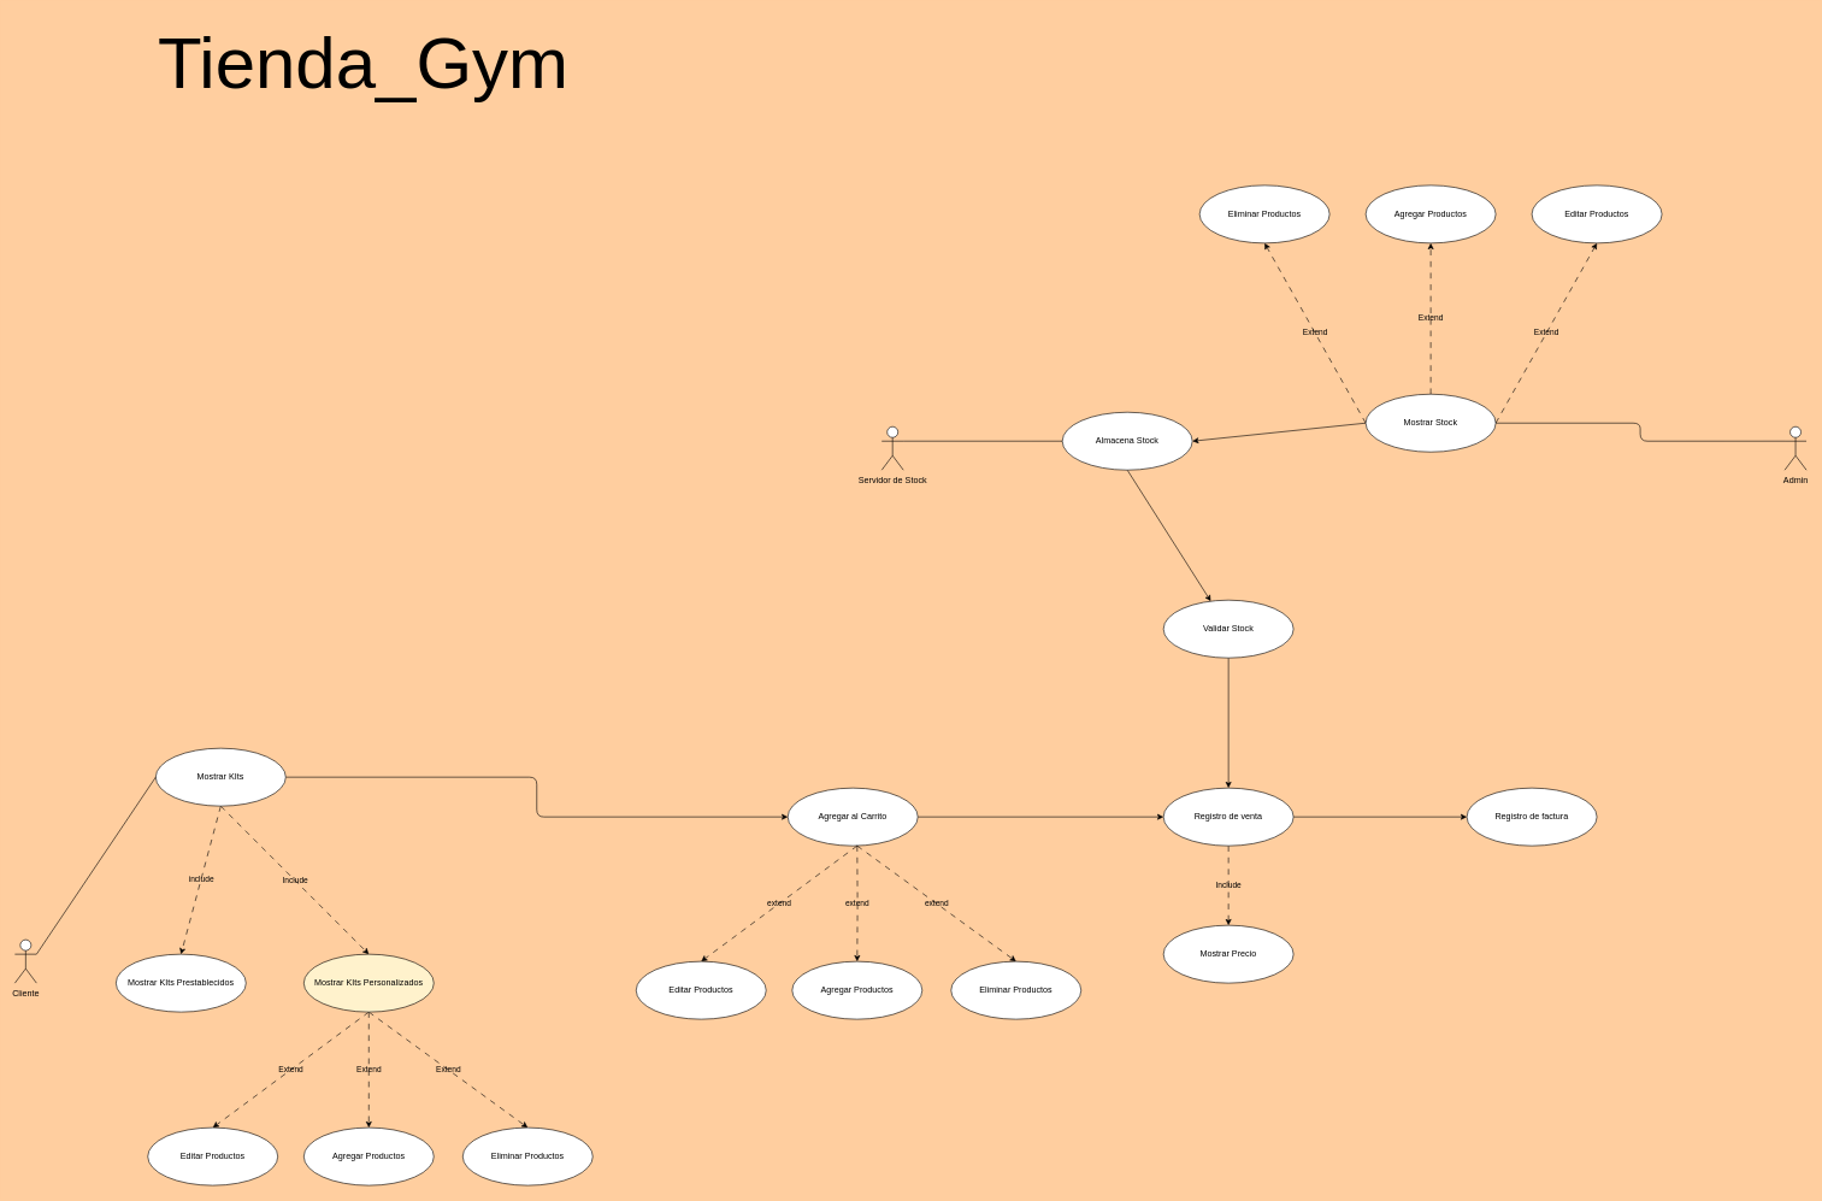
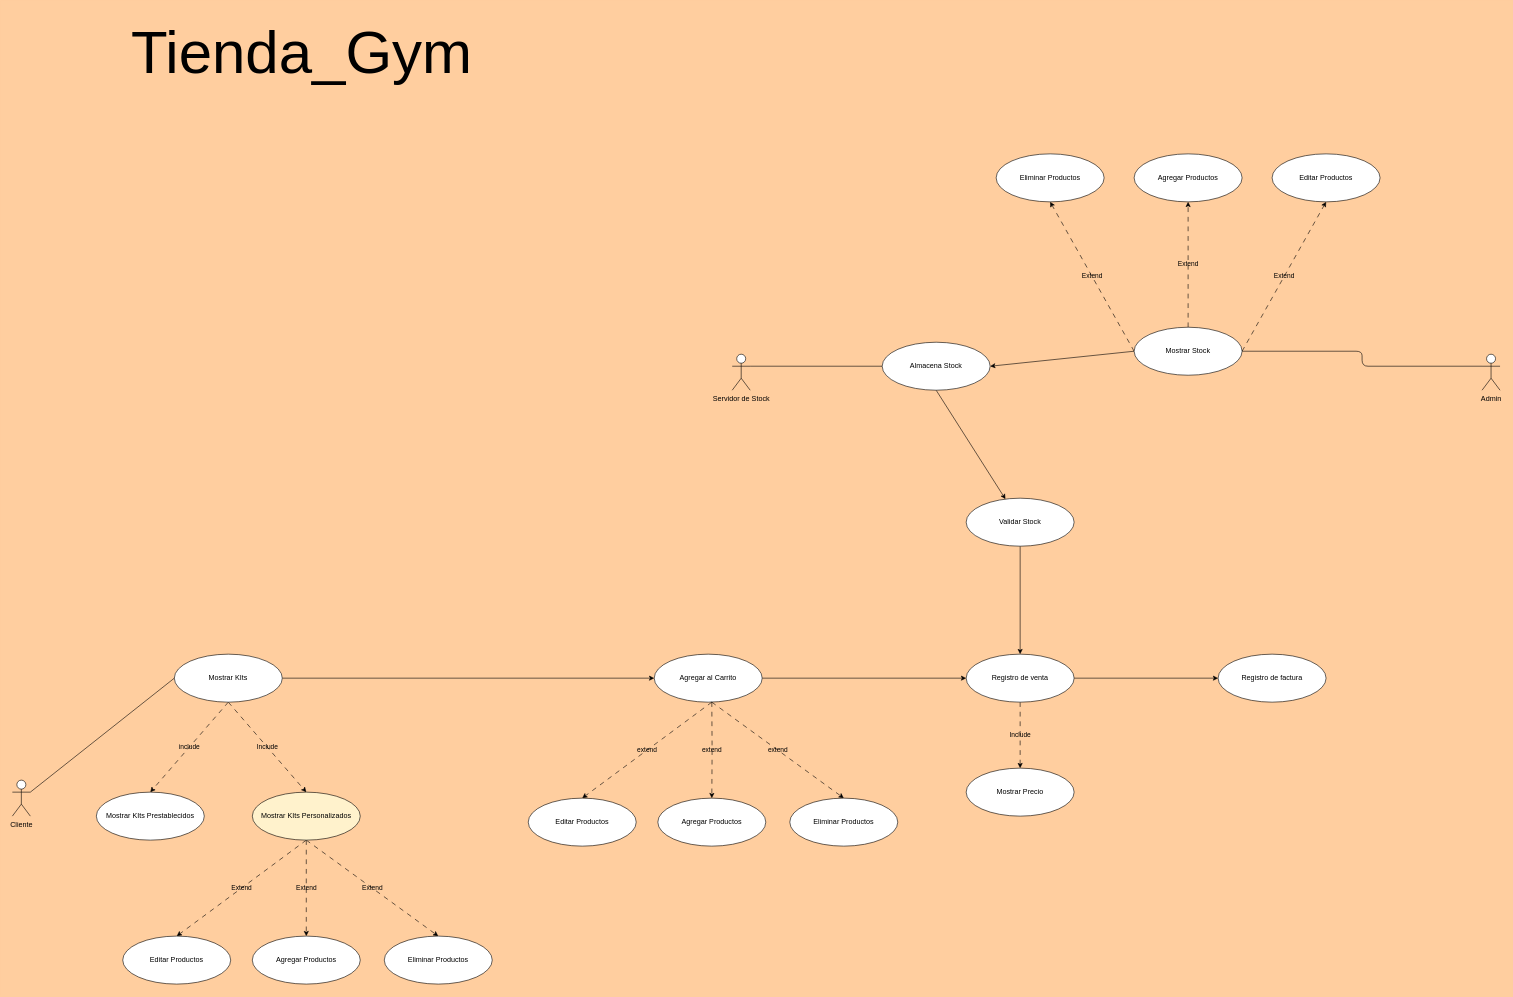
  <mxCell id="0" />
  <mxCell id="1" parent="0" />
  <mxCell id="2" value="Cliente" style="shape=umlActor;verticalLabelPosition=bottom;verticalAlign=top;html=1;labelBackgroundColor=none;rounded=1;" vertex="1" parent="1"><mxGeometry x="20" y="1300" width="30" height="60" as="geometry" /></mxCell>
  <mxCell id="3" value="&lt;font style=&quot;font-size: 100px;&quot;&gt;Tienda_Gym&lt;/font&gt;" style="text;html=1;align=center;verticalAlign=middle;resizable=0;points=[];autosize=1;strokeColor=none;fillColor=none;labelBackgroundColor=none;rounded=1;" vertex="1" parent="1"><mxGeometry x="207" y="20" width="590" height="130" as="geometry" /></mxCell>
  <mxCell id="4" value="include" style="rounded=1;orthogonalLoop=1;jettySize=auto;html=1;exitX=0.5;exitY=1;exitDx=0;exitDy=0;entryX=0.5;entryY=0;entryDx=0;entryDy=0;dashed=1;dashPattern=8 8;labelBackgroundColor=none;fontColor=default;" edge="1" parent="1" source="7" target="9"><mxGeometry relative="1" as="geometry" /></mxCell>
  <mxCell id="5" value="Include" style="rounded=1;orthogonalLoop=1;jettySize=auto;html=1;exitX=0.5;exitY=1;exitDx=0;exitDy=0;entryX=0.5;entryY=0;entryDx=0;entryDy=0;dashed=1;dashPattern=8 8;labelBackgroundColor=none;fontColor=default;" edge="1" parent="1" source="7" target="13"><mxGeometry relative="1" as="geometry" /></mxCell>
  <mxCell id="6" style="edgeStyle=orthogonalEdgeStyle;rounded=1;orthogonalLoop=1;jettySize=auto;html=1;exitX=1;exitY=0.5;exitDx=0;exitDy=0;entryX=0;entryY=0.5;entryDx=0;entryDy=0;labelBackgroundColor=none;fontColor=default;" edge="1" parent="1" source="7" target="30"><mxGeometry relative="1" as="geometry" /></mxCell>
- <mxCell id="7" value="Mostrar KIts" style="ellipse;whiteSpace=wrap;html=1;labelBackgroundColor=none;rounded=1;" vertex="1" parent="1"><mxGeometry x="215" y="1035" width="180" height="80" as="geometry" /></mxCell>
+ <mxCell id="7" value="Mostrar KIts" style="ellipse;whiteSpace=wrap;html=1;labelBackgroundColor=none;rounded=1;" vertex="1" parent="1"><mxGeometry x="290" y="1090" width="180" height="80" as="geometry" /></mxCell>
  <mxCell id="8" value="" style="endArrow=none;html=1;rounded=1;exitX=1;exitY=0.333;exitDx=0;exitDy=0;exitPerimeter=0;entryX=0;entryY=0.5;entryDx=0;entryDy=0;endFill=0;labelBackgroundColor=none;fontColor=default;" edge="1" parent="1" source="2" target="7"><mxGeometry width="50" height="50" relative="1" as="geometry"><mxPoint x="560" y="1250" as="sourcePoint" /><mxPoint x="610" y="1200" as="targetPoint" /></mxGeometry></mxCell>
  <mxCell id="9" value="Mostrar KIts Prestablecidos" style="ellipse;whiteSpace=wrap;html=1;labelBackgroundColor=none;rounded=1;" vertex="1" parent="1"><mxGeometry x="160" y="1320" width="180" height="80" as="geometry" /></mxCell>
  <mxCell id="10" value="Extend" style="rounded=1;orthogonalLoop=1;jettySize=auto;html=1;exitX=0.5;exitY=1;exitDx=0;exitDy=0;entryX=0.5;entryY=0;entryDx=0;entryDy=0;dashed=1;dashPattern=8 8;labelBackgroundColor=none;fontColor=default;" edge="1" parent="1" source="13" target="14"><mxGeometry relative="1" as="geometry" /></mxCell>
  <mxCell id="11" value="Extend" style="edgeStyle=orthogonalEdgeStyle;rounded=1;orthogonalLoop=1;jettySize=auto;html=1;exitX=0.5;exitY=1;exitDx=0;exitDy=0;entryX=0.5;entryY=0;entryDx=0;entryDy=0;dashed=1;dashPattern=8 8;labelBackgroundColor=none;fontColor=default;" edge="1" parent="1" source="13" target="15"><mxGeometry relative="1" as="geometry" /></mxCell>
  <mxCell id="12" value="Extend" style="rounded=1;orthogonalLoop=1;jettySize=auto;html=1;exitX=0.5;exitY=1;exitDx=0;exitDy=0;entryX=0.5;entryY=0;entryDx=0;entryDy=0;dashed=1;dashPattern=8 8;labelBackgroundColor=none;fontColor=default;" edge="1" parent="1" source="13" target="16"><mxGeometry relative="1" as="geometry" /></mxCell>
  <mxCell id="13" value="Mostrar KIts Personalizados" style="ellipse;whiteSpace=wrap;html=1;labelBackgroundColor=none;rounded=1;fillColor=#fff2cc;" vertex="1" parent="1"><mxGeometry x="420" y="1320" width="180" height="80" as="geometry" /></mxCell>
  <mxCell id="14" value="Editar Productos" style="ellipse;whiteSpace=wrap;html=1;labelBackgroundColor=none;rounded=1;" vertex="1" parent="1"><mxGeometry x="204" y="1560" width="180" height="80" as="geometry" /></mxCell>
  <mxCell id="15" value="Agregar Productos" style="ellipse;whiteSpace=wrap;html=1;labelBackgroundColor=none;rounded=1;" vertex="1" parent="1"><mxGeometry x="420" y="1560" width="180" height="80" as="geometry" /></mxCell>
  <mxCell id="16" value="Eliminar Productos" style="ellipse;whiteSpace=wrap;html=1;labelBackgroundColor=none;rounded=1;" vertex="1" parent="1"><mxGeometry x="640" y="1560" width="180" height="80" as="geometry" /></mxCell>
  <mxCell id="17" style="edgeStyle=orthogonalEdgeStyle;rounded=1;orthogonalLoop=1;jettySize=auto;html=1;exitX=0.5;exitY=1;exitDx=0;exitDy=0;entryX=0.5;entryY=0;entryDx=0;entryDy=0;labelBackgroundColor=none;fontColor=default;" edge="1" parent="1" source="18" target="39"><mxGeometry relative="1" as="geometry" /></mxCell>
  <mxCell id="18" value="Validar Stock" style="ellipse;whiteSpace=wrap;html=1;labelBackgroundColor=none;rounded=1;" vertex="1" parent="1"><mxGeometry x="1610" y="830" width="180" height="80" as="geometry" /></mxCell>
  <mxCell id="19" style="edgeStyle=orthogonalEdgeStyle;rounded=1;orthogonalLoop=1;jettySize=auto;html=1;exitX=0;exitY=0.333;exitDx=0;exitDy=0;exitPerimeter=0;entryX=1;entryY=0.5;entryDx=0;entryDy=0;endArrow=none;endFill=0;labelBackgroundColor=none;fontColor=default;" edge="1" parent="1" source="20" target="28"><mxGeometry relative="1" as="geometry" /></mxCell>
  <mxCell id="20" value="Admin" style="shape=umlActor;verticalLabelPosition=bottom;verticalAlign=top;html=1;labelBackgroundColor=none;rounded=1;" vertex="1" parent="1"><mxGeometry x="2470" y="590" width="30" height="60" as="geometry" /></mxCell>
  <mxCell id="21" value="Editar Productos" style="ellipse;whiteSpace=wrap;html=1;labelBackgroundColor=none;rounded=1;" vertex="1" parent="1"><mxGeometry x="2120" y="256" width="180" height="80" as="geometry" /></mxCell>
  <mxCell id="22" value="Agregar Productos" style="ellipse;whiteSpace=wrap;html=1;labelBackgroundColor=none;rounded=1;" vertex="1" parent="1"><mxGeometry x="1890" y="256" width="180" height="80" as="geometry" /></mxCell>
  <mxCell id="23" value="Eliminar Productos" style="ellipse;whiteSpace=wrap;html=1;labelBackgroundColor=none;rounded=1;" vertex="1" parent="1"><mxGeometry x="1660" y="256" width="180" height="80" as="geometry" /></mxCell>
  <mxCell id="24" value="Extend" style="rounded=1;orthogonalLoop=1;jettySize=auto;html=1;exitX=1;exitY=0.5;exitDx=0;exitDy=0;entryX=0.5;entryY=1;entryDx=0;entryDy=0;dashed=1;dashPattern=8 8;labelBackgroundColor=none;fontColor=default;" edge="1" parent="1" source="28" target="21"><mxGeometry relative="1" as="geometry" /></mxCell>
  <mxCell id="25" value="Extend" style="edgeStyle=orthogonalEdgeStyle;rounded=1;orthogonalLoop=1;jettySize=auto;html=1;exitX=0.5;exitY=0;exitDx=0;exitDy=0;entryX=0.5;entryY=1;entryDx=0;entryDy=0;dashed=1;dashPattern=8 8;labelBackgroundColor=none;fontColor=default;" edge="1" parent="1" source="28" target="22"><mxGeometry relative="1" as="geometry" /></mxCell>
  <mxCell id="26" value="Extend" style="rounded=1;orthogonalLoop=1;jettySize=auto;html=1;exitX=0;exitY=0.5;exitDx=0;exitDy=0;entryX=0.5;entryY=1;entryDx=0;entryDy=0;dashed=1;dashPattern=8 8;labelBackgroundColor=none;fontColor=default;" edge="1" parent="1" source="28" target="23"><mxGeometry relative="1" as="geometry" /></mxCell>
  <mxCell id="27" value="" style="rounded=1;orthogonalLoop=1;jettySize=auto;html=1;exitX=0;exitY=0.5;exitDx=0;exitDy=0;entryX=1;entryY=0.5;entryDx=0;entryDy=0;labelBackgroundColor=none;fontColor=default;" edge="1" parent="1" source="28" target="45"><mxGeometry relative="1" as="geometry" /></mxCell>
  <mxCell id="28" value="Mostrar Stock" style="ellipse;whiteSpace=wrap;html=1;labelBackgroundColor=none;rounded=1;" vertex="1" parent="1"><mxGeometry x="1890" y="545" width="180" height="80" as="geometry" /></mxCell>
  <mxCell id="29" style="edgeStyle=orthogonalEdgeStyle;rounded=1;orthogonalLoop=1;jettySize=auto;html=1;exitX=1;exitY=0.5;exitDx=0;exitDy=0;entryX=0;entryY=0.5;entryDx=0;entryDy=0;labelBackgroundColor=none;fontColor=default;" edge="1" parent="1" source="30" target="39"><mxGeometry relative="1" as="geometry" /></mxCell>
  <mxCell id="30" value="Agregar al Carrito" style="ellipse;whiteSpace=wrap;html=1;labelBackgroundColor=none;rounded=1;" vertex="1" parent="1"><mxGeometry x="1090" y="1090" width="180" height="80" as="geometry" /></mxCell>
  <mxCell id="31" value="extend" style="rounded=1;orthogonalLoop=1;jettySize=auto;html=1;exitX=0.5;exitY=1;exitDx=0;exitDy=0;entryX=0.5;entryY=0;entryDx=0;entryDy=0;dashed=1;dashPattern=8 8;labelBackgroundColor=none;fontColor=default;" edge="1" target="34" parent="1"><mxGeometry relative="1" as="geometry"><mxPoint x="1186" y="1170" as="sourcePoint" /></mxGeometry></mxCell>
  <mxCell id="32" value="extend" style="edgeStyle=orthogonalEdgeStyle;rounded=1;orthogonalLoop=1;jettySize=auto;html=1;exitX=0.5;exitY=1;exitDx=0;exitDy=0;entryX=0.5;entryY=0;entryDx=0;entryDy=0;dashed=1;dashPattern=8 8;labelBackgroundColor=none;fontColor=default;" edge="1" target="35" parent="1"><mxGeometry relative="1" as="geometry"><mxPoint x="1186" y="1170" as="sourcePoint" /></mxGeometry></mxCell>
  <mxCell id="33" value="extend" style="rounded=1;orthogonalLoop=1;jettySize=auto;html=1;exitX=0.5;exitY=1;exitDx=0;exitDy=0;entryX=0.5;entryY=0;entryDx=0;entryDy=0;dashed=1;dashPattern=8 8;labelBackgroundColor=none;fontColor=default;" edge="1" target="36" parent="1"><mxGeometry relative="1" as="geometry"><mxPoint x="1186" y="1170" as="sourcePoint" /></mxGeometry></mxCell>
  <mxCell id="34" value="Editar Productos" style="ellipse;whiteSpace=wrap;html=1;labelBackgroundColor=none;rounded=1;" vertex="1" parent="1"><mxGeometry x="880" y="1330" width="180" height="80" as="geometry" /></mxCell>
  <mxCell id="35" value="Agregar Productos" style="ellipse;whiteSpace=wrap;html=1;labelBackgroundColor=none;rounded=1;" vertex="1" parent="1"><mxGeometry x="1096" y="1330" width="180" height="80" as="geometry" /></mxCell>
  <mxCell id="36" value="Eliminar Productos" style="ellipse;whiteSpace=wrap;html=1;labelBackgroundColor=none;rounded=1;" vertex="1" parent="1"><mxGeometry x="1316" y="1330" width="180" height="80" as="geometry" /></mxCell>
  <mxCell id="37" value="Include" style="edgeStyle=orthogonalEdgeStyle;rounded=1;orthogonalLoop=1;jettySize=auto;html=1;exitX=0.5;exitY=1;exitDx=0;exitDy=0;entryX=0.5;entryY=0;entryDx=0;entryDy=0;dashed=1;dashPattern=8 8;labelBackgroundColor=none;fontColor=default;" edge="1" parent="1" source="39" target="40"><mxGeometry relative="1" as="geometry" /></mxCell>
  <mxCell id="38" style="edgeStyle=orthogonalEdgeStyle;rounded=1;orthogonalLoop=1;jettySize=auto;html=1;exitX=1;exitY=0.5;exitDx=0;exitDy=0;entryX=0;entryY=0.5;entryDx=0;entryDy=0;labelBackgroundColor=none;fontColor=default;" edge="1" parent="1" source="39" target="41"><mxGeometry relative="1" as="geometry" /></mxCell>
  <mxCell id="39" value="Registro de venta" style="ellipse;whiteSpace=wrap;html=1;labelBackgroundColor=none;rounded=1;" vertex="1" parent="1"><mxGeometry x="1610" y="1090" width="180" height="80" as="geometry" /></mxCell>
  <mxCell id="40" value="Mostrar Precio" style="ellipse;whiteSpace=wrap;html=1;labelBackgroundColor=none;rounded=1;" vertex="1" parent="1"><mxGeometry x="1610" y="1280" width="180" height="80" as="geometry" /></mxCell>
  <mxCell id="41" value="Registro de factura" style="ellipse;whiteSpace=wrap;html=1;labelBackgroundColor=none;rounded=1;" vertex="1" parent="1"><mxGeometry x="2030" y="1090" width="180" height="80" as="geometry" /></mxCell>
  <mxCell id="42" style="edgeStyle=orthogonalEdgeStyle;rounded=1;orthogonalLoop=1;jettySize=auto;html=1;exitX=1;exitY=0.333;exitDx=0;exitDy=0;exitPerimeter=0;entryX=0;entryY=0.5;entryDx=0;entryDy=0;endArrow=none;endFill=0;labelBackgroundColor=none;fontColor=default;" edge="1" parent="1" source="43" target="45"><mxGeometry relative="1" as="geometry" /></mxCell>
  <mxCell id="43" value="Servidor de Stock" style="shape=umlActor;verticalLabelPosition=bottom;verticalAlign=top;html=1;labelBackgroundColor=none;rounded=1;" vertex="1" parent="1"><mxGeometry x="1220" y="590" width="30" height="60" as="geometry" /></mxCell>
  <mxCell id="44" style="rounded=1;orthogonalLoop=1;jettySize=auto;html=1;exitX=0.5;exitY=1;exitDx=0;exitDy=0;labelBackgroundColor=none;fontColor=default;" edge="1" parent="1" source="45" target="18"><mxGeometry relative="1" as="geometry" /></mxCell>
  <mxCell id="45" value="Almacena Stock" style="ellipse;whiteSpace=wrap;html=1;labelBackgroundColor=none;rounded=1;" vertex="1" parent="1"><mxGeometry x="1470" y="570" width="180" height="80" as="geometry" /></mxCell>
